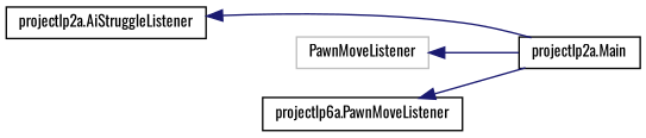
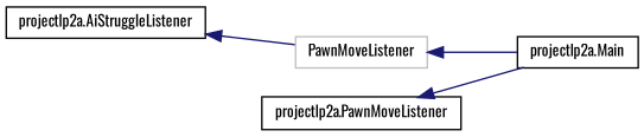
  digraph {
    fontname=Oswald
    rankdir=LR
    node [color=black fillcolor=white fontname=Oswald fontsize=10 shape=record style=filled]
    edge [color=midnightblue dir=back fontname=Oswald fontsize=10 labelfontname=Helvetica labelfontsize=10 style=solid]
    n1 [height=0.2 label="projectlp2a.AiStruggleListener" width=0.4]
    n2 [height=0.2 label="projectlp2a.Main" width=0.4]
-   n3 [height=0.2 label="projectlp6a.PawnMoveListener" width=0.4]
+   n3 [height=0.2 label="projectlp2a.PawnMoveListener" width=0.4]
    n4 [color=grey75 height=0.2 label=PawnMoveListener width=0.4]
-   n1 -> n2
+   n1 -> n4
    n3 -> n2
    n4 -> n2
  }
